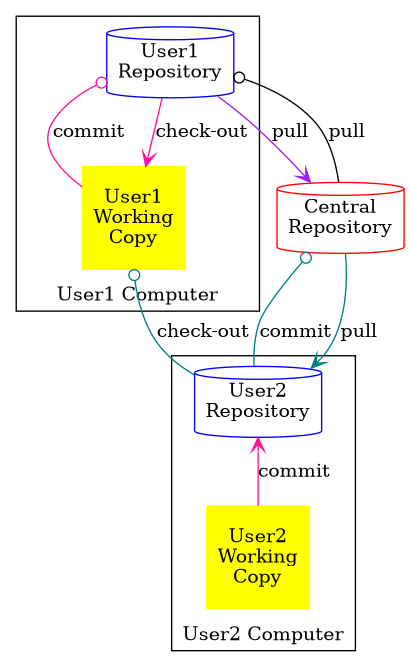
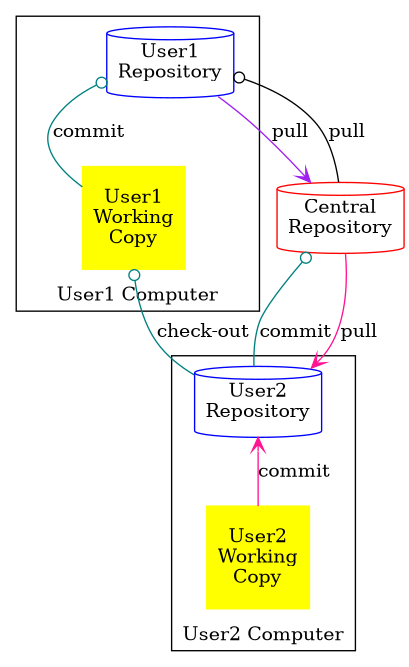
  digraph {
    rankdir=BT
    node [color=yellow shape=cylinder]
    edge [arrowhead=odot color=teal]
    n1 [label="User1\nWorking\nCopy" shape=square style=filled]
    n2 [color=blue label="User1\nRepository"]
    n3 [label="User2\nWorking\nCopy" shape=square style=filled]
    n4 [color=blue label="User2\nRepository"]
    n5 [color=red label="Central\nRepository" width=1]
    subgraph cluster_1 {
      label="User1 Computer"
      n1
      n2
    }
    subgraph cluster_2 {
      label="User2 Computer"
      n3
      n4
    }
-   n1 -> n2 [color=deeppink label=commit]
-   n2 -> n1 [arrowhead=vee color=deeppink label="check-out"]
+   n1 -> n2 [label=commit]
    n2 -> n5 [arrowhead=vee color=purple label=pull]
    n3 -> n4 [arrowhead=vee color=deeppink label=commit]
    n4 -> n1 [label="check-out"]
    n4 -> n5 [label=commit]
    n5 -> n2 [color=black label=pull]
-   n5 -> n4 [arrowhead=vee label=pull]
+   n5 -> n4 [arrowhead=vee color=deeppink label=pull]
  }
